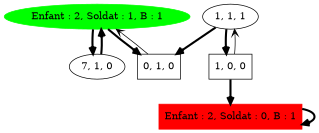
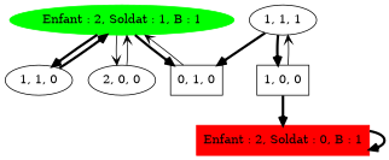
  digraph {
    edge [arrowhead=open penwidth=3]
    n1 [color=green label="Enfant : 2, Soldat : 1, B : 1" shape=ellipse style=filled]
-   "1, 1, 0" [label="7, 1, 0"]
+   "1, 1, 0"
    "0, 1, 0" [shape=box]
+   "2, 0, 0"
    n5 [color=red label="Enfant : 2, Soldat : 0, B : 1" shape=box style=filled]
    "1, 1, 1"
    "1, 0, 0" [shape=box]
    n1 -> "1, 1, 0"
    n1 -> "0, 1, 0"
+   n1 -> "2, 0, 0" [penwidth=""]
    "1, 1, 0" -> n1
    "0, 1, 0" -> n1 [penwidth=""]
+   "2, 0, 0" -> n1 [penwidth=""]
    n5 -> n5
    "1, 1, 1" -> "0, 1, 0"
    "1, 1, 1" -> "1, 0, 0"
    "1, 0, 0" -> n5
    "1, 0, 0" -> "1, 1, 1" [penwidth=""]
  }
